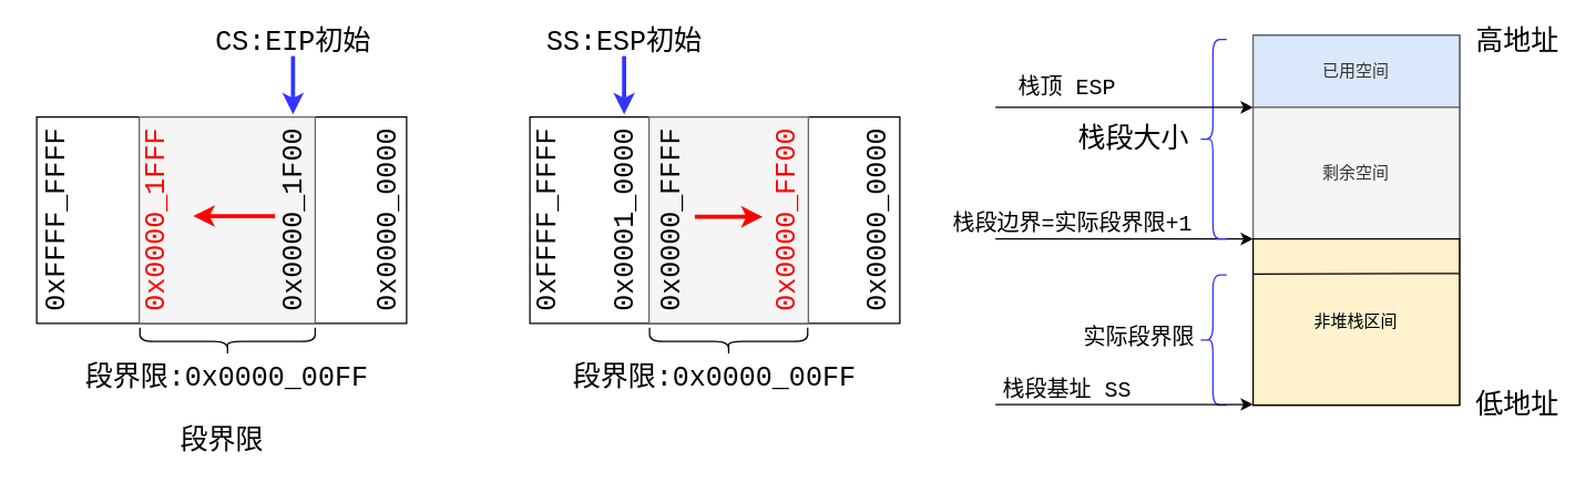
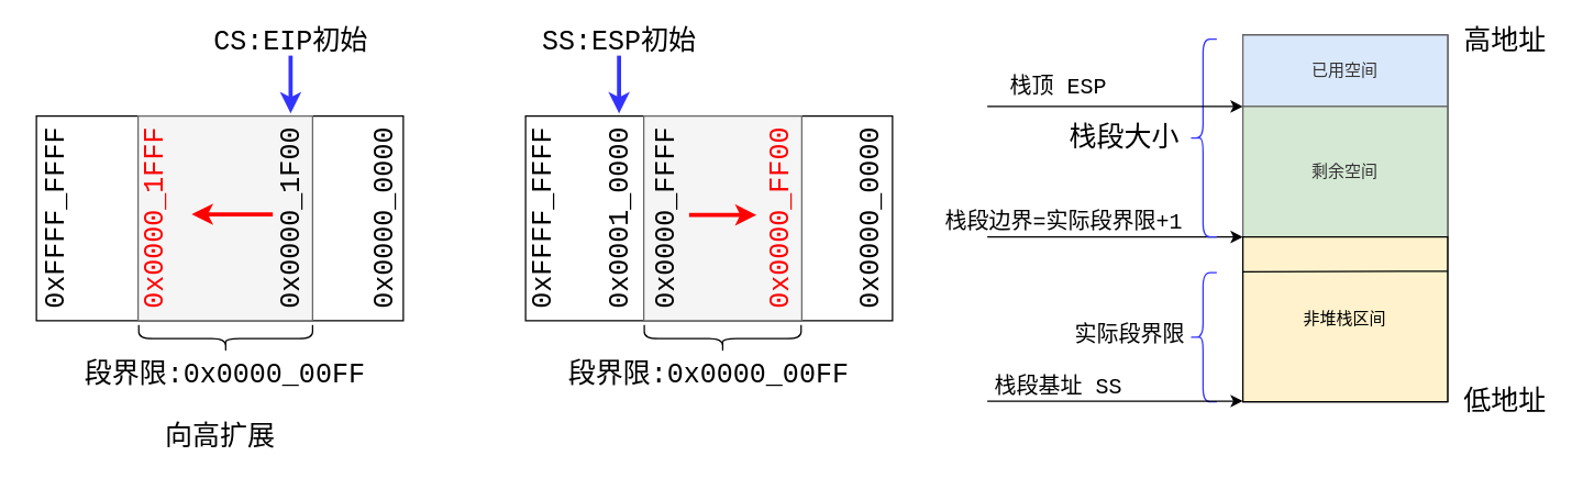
  <mxCell id="0" />
  <mxCell id="1" parent="0" />
  <mxCell id="2" value="" style="rounded=0;whiteSpace=wrap;html=1;" parent="1" vertex="1"><mxGeometry x="26" y="84" width="267" height="149" as="geometry" /></mxCell>
  <mxCell id="3" value="" style="rounded=0;whiteSpace=wrap;html=1;fillColor=#f5f5f5;strokeColor=#666666;fontColor=#333333;" parent="1" vertex="1"><mxGeometry x="100" y="84" width="127" height="149" as="geometry" /></mxCell>
  <mxCell id="4" value="&lt;font style=&quot;font-size: 20px&quot; face=&quot;Courier New&quot;&gt;0x0000_0000&lt;/font&gt;" style="text;html=1;strokeColor=none;fillColor=none;align=center;verticalAlign=middle;whiteSpace=wrap;rounded=0;rotation=-90;" parent="1" vertex="1"><mxGeometry x="259" y="148.5" width="40" height="20" as="geometry" /></mxCell>
  <mxCell id="5" value="&lt;font style=&quot;font-size: 20px&quot; face=&quot;Courier New&quot;&gt;0xFFFF_FFFF&lt;/font&gt;" style="text;html=1;strokeColor=none;fillColor=none;align=center;verticalAlign=middle;whiteSpace=wrap;rounded=0;rotation=-90;" parent="1" vertex="1"><mxGeometry x="20" y="148.5" width="40" height="20" as="geometry" /></mxCell>
  <mxCell id="6" value="" style="rounded=0;whiteSpace=wrap;html=1;" parent="1" vertex="1"><mxGeometry x="382" y="84" width="267" height="149" as="geometry" /></mxCell>
  <mxCell id="7" value="" style="rounded=0;whiteSpace=wrap;html=1;fillColor=#f5f5f5;strokeColor=#666666;fontColor=#333333;" parent="1" vertex="1"><mxGeometry x="468" y="84" width="115" height="149" as="geometry" /></mxCell>
  <mxCell id="8" value="&lt;font style=&quot;font-size: 20px&quot; face=&quot;Courier New&quot;&gt;0x0000_0000&lt;/font&gt;" style="text;html=1;strokeColor=none;fillColor=none;align=center;verticalAlign=middle;whiteSpace=wrap;rounded=0;rotation=-90;" parent="1" vertex="1"><mxGeometry x="613" y="148.5" width="40" height="20" as="geometry" /></mxCell>
  <mxCell id="9" value="&lt;font style=&quot;font-size: 20px&quot; face=&quot;Courier New&quot;&gt;0xFFFF_FFFF&lt;/font&gt;" style="text;html=1;strokeColor=none;fillColor=none;align=center;verticalAlign=middle;whiteSpace=wrap;rounded=0;rotation=-90;" parent="1" vertex="1"><mxGeometry x="374" y="148.5" width="40" height="20" as="geometry" /></mxCell>
  <mxCell id="10" value="&lt;font style=&quot;font-size: 20px&quot; face=&quot;Courier New&quot;&gt;0x0000_1F00&lt;/font&gt;" style="text;html=1;strokeColor=none;fillColor=none;align=center;verticalAlign=middle;whiteSpace=wrap;rounded=0;rotation=-90;" parent="1" vertex="1"><mxGeometry x="191" y="148.5" width="40" height="20" as="geometry" /></mxCell>
  <mxCell id="11" value="&lt;font style=&quot;font-size: 20px&quot; face=&quot;Courier New&quot;&gt;0x0000_FFFF&lt;/font&gt;" style="text;html=1;strokeColor=none;fillColor=none;align=center;verticalAlign=middle;whiteSpace=wrap;rounded=0;rotation=-90;" parent="1" vertex="1"><mxGeometry x="464" y="148.5" width="40" height="20" as="geometry" /></mxCell>
  <mxCell id="12" value="" style="endArrow=classic;html=1;strokeWidth=3;strokeColor=#FF0000;" parent="1" edge="1"><mxGeometry width="50" height="50" relative="1" as="geometry"><mxPoint x="501" y="156" as="sourcePoint" /><mxPoint x="550" y="156" as="targetPoint" /></mxGeometry></mxCell>
  <mxCell id="13" value="" style="endArrow=classic;html=1;strokeWidth=3;strokeColor=#FF0000;" parent="1" edge="1"><mxGeometry width="50" height="50" relative="1" as="geometry"><mxPoint x="198" y="155.5" as="sourcePoint" /><mxPoint x="139" y="155.5" as="targetPoint" /></mxGeometry></mxCell>
  <mxCell id="14" value="" style="shape=curlyBracket;whiteSpace=wrap;html=1;rounded=1;rotation=-90;" parent="1" vertex="1"><mxGeometry x="153.75" y="182.75" width="20" height="126.5" as="geometry" /></mxCell>
  <mxCell id="15" value="&lt;font style=&quot;font-size: 20px&quot; face=&quot;Courier New&quot;&gt;段界限:0x0000_00FF&lt;/font&gt;" style="text;html=1;strokeColor=none;fillColor=none;align=center;verticalAlign=middle;whiteSpace=wrap;rounded=0;rotation=0;" parent="1" vertex="1"><mxGeometry x="46.25" y="262" width="235" height="20" as="geometry" /></mxCell>
  <mxCell id="16" value="&lt;font style=&quot;font-size: 20px&quot; face=&quot;Courier New&quot; color=&quot;#ff0000&quot;&gt;0x0000_1FFF&lt;/font&gt;" style="text;html=1;strokeColor=none;fillColor=none;align=center;verticalAlign=middle;whiteSpace=wrap;rounded=0;rotation=-90;" parent="1" vertex="1"><mxGeometry x="92" y="148.5" width="40" height="20" as="geometry" /></mxCell>
  <mxCell id="17" value="&lt;font style=&quot;font-size: 20px&quot; face=&quot;Courier New&quot;&gt;段界限:0x0000_00FF&lt;/font&gt;" style="text;html=1;strokeColor=none;fillColor=none;align=center;verticalAlign=middle;whiteSpace=wrap;rounded=0;rotation=0;" parent="1" vertex="1"><mxGeometry x="398" y="262" width="235" height="20" as="geometry" /></mxCell>
  <mxCell id="18" value="" style="shape=curlyBracket;whiteSpace=wrap;html=1;rounded=1;rotation=-90;" parent="1" vertex="1"><mxGeometry x="515.44" y="188.94" width="20" height="114.13" as="geometry" /></mxCell>
  <mxCell id="19" value="&lt;font style=&quot;font-size: 20px&quot; face=&quot;Courier New&quot; color=&quot;#ff0000&quot;&gt;0x0000_FF00&lt;/font&gt;" style="text;html=1;strokeColor=none;fillColor=none;align=center;verticalAlign=middle;whiteSpace=wrap;rounded=0;rotation=-90;" parent="1" vertex="1"><mxGeometry x="547" y="148.5" width="40" height="20" as="geometry" /></mxCell>
  <mxCell id="20" value="&lt;font style=&quot;font-size: 20px&quot; face=&quot;Courier New&quot;&gt;0x0001_0000&lt;/font&gt;" style="text;html=1;strokeColor=none;fillColor=none;align=center;verticalAlign=middle;whiteSpace=wrap;rounded=0;rotation=-90;" parent="1" vertex="1"><mxGeometry x="430" y="148.5" width="40" height="20" as="geometry" /></mxCell>
- <mxCell id="21" value="&lt;font style=&quot;font-size: 20px&quot;&gt;段界限&lt;/font&gt;" style="text;html=1;strokeColor=none;fillColor=none;align=center;verticalAlign=middle;whiteSpace=wrap;rounded=0;" parent="1" vertex="1"><mxGeometry x="110.5" y="306" width="98" height="20" as="geometry" /></mxCell>
+ <mxCell id="21" value="&lt;font style=&quot;font-size: 20px&quot;&gt;向高扩展&lt;/font&gt;" style="text;html=1;strokeColor=none;fillColor=none;align=center;verticalAlign=middle;whiteSpace=wrap;rounded=0;" parent="1" vertex="1"><mxGeometry x="110.5" y="306" width="98" height="20" as="geometry" /></mxCell>
  <mxCell id="22" style="edgeStyle=orthogonalEdgeStyle;rounded=0;orthogonalLoop=1;jettySize=auto;html=1;entryX=0.874;entryY=-0.013;entryDx=0;entryDy=0;entryPerimeter=0;strokeWidth=3;strokeColor=#3333FF;" parent="1" source="23" target="3" edge="1"><mxGeometry relative="1" as="geometry" /></mxCell>
  <mxCell id="23" value="&lt;font style=&quot;font-size: 20px&quot; face=&quot;Courier New&quot;&gt;CS:EIP初始&lt;/font&gt;" style="text;html=1;strokeColor=none;fillColor=none;align=center;verticalAlign=middle;whiteSpace=wrap;rounded=0;rotation=0;" parent="1" vertex="1"><mxGeometry x="139.5" y="20" width="143" height="20" as="geometry" /></mxCell>
  <mxCell id="24" style="edgeStyle=orthogonalEdgeStyle;rounded=0;orthogonalLoop=1;jettySize=auto;html=1;entryX=0.874;entryY=-0.013;entryDx=0;entryDy=0;entryPerimeter=0;strokeWidth=3;strokeColor=#3333FF;" parent="1" source="25" edge="1"><mxGeometry relative="1" as="geometry"><mxPoint x="449.998" y="82.063" as="targetPoint" /></mxGeometry></mxCell>
  <mxCell id="25" value="&lt;font style=&quot;font-size: 20px&quot; face=&quot;Courier New&quot;&gt;SS:ESP初始&lt;/font&gt;" style="text;html=1;strokeColor=none;fillColor=none;align=center;verticalAlign=middle;whiteSpace=wrap;rounded=0;rotation=0;" parent="1" vertex="1"><mxGeometry x="383.5" y="20" width="133" height="20" as="geometry" /></mxCell>
  <mxCell id="26" value="" style="rounded=0;whiteSpace=wrap;html=1;rotation=90;" vertex="1" parent="1"><mxGeometry x="845" y="84" width="267" height="149" as="geometry" /></mxCell>
  <mxCell id="27" value="&lt;font style=&quot;font-size: 20px&quot; face=&quot;Courier New&quot;&gt;低地址&lt;br&gt;&lt;/font&gt;" style="text;html=1;strokeColor=none;fillColor=none;align=center;verticalAlign=middle;whiteSpace=wrap;rounded=0;rotation=0;" vertex="1" parent="1"><mxGeometry x="1060" y="282" width="70" height="20" as="geometry" /></mxCell>
  <mxCell id="28" value="已用空间" style="rounded=0;whiteSpace=wrap;html=1;fillColor=#dae8fc;strokeColor=#666666;fontColor=#333333;rotation=0;" vertex="1" parent="1"><mxGeometry x="904" y="25" width="149" height="52" as="geometry" /></mxCell>
- <mxCell id="29" value="剩余空间" style="rounded=0;whiteSpace=wrap;html=1;fillColor=#f5f5f5;strokeColor=#666666;fontColor=#333333;rotation=0;" vertex="1" parent="1"><mxGeometry x="904" y="77" width="149" height="95" as="geometry" /></mxCell>
+ <mxCell id="29" value="剩余空间" style="rounded=0;whiteSpace=wrap;html=1;fillColor=#d5e8d4;strokeColor=#666666;fontColor=#333333;rotation=0;" vertex="1" parent="1"><mxGeometry x="904" y="77" width="149" height="95" as="geometry" /></mxCell>
  <mxCell id="30" value="非堆栈区间" style="rounded=0;whiteSpace=wrap;html=1;rotation=0;fillColor=#fff2cc;" vertex="1" parent="1"><mxGeometry x="904" y="172" width="149" height="120" as="geometry" /></mxCell>
  <mxCell id="31" value="&lt;font style=&quot;font-size: 20px&quot; face=&quot;Courier New&quot;&gt;栈段大小&lt;br&gt;&lt;/font&gt;" style="text;html=1;strokeColor=none;fillColor=none;align=center;verticalAlign=middle;whiteSpace=wrap;rounded=0;rotation=0;" vertex="1" parent="1"><mxGeometry x="773" y="90" width="90" height="20" as="geometry" /></mxCell>
  <mxCell id="32" value="&lt;font style=&quot;font-size: 20px&quot; face=&quot;Courier New&quot;&gt;高地址&lt;br&gt;&lt;/font&gt;" style="text;html=1;strokeColor=none;fillColor=none;align=center;verticalAlign=middle;whiteSpace=wrap;rounded=0;rotation=0;" vertex="1" parent="1"><mxGeometry x="1060" y="20" width="70" height="20" as="geometry" /></mxCell>
  <mxCell id="33" value="" style="endArrow=classic;html=1;entryX=0;entryY=0;entryDx=0;entryDy=0;" edge="1" parent="1" target="30"><mxGeometry width="50" height="50" relative="1" as="geometry"><mxPoint x="718" y="172" as="sourcePoint" /><mxPoint x="689" y="198" as="targetPoint" /></mxGeometry></mxCell>
  <mxCell id="34" value="&lt;font face=&quot;Courier New&quot;&gt;&lt;font style=&quot;font-size: 16px&quot;&gt;栈段边界=实际段界限+1&lt;/font&gt;&lt;br&gt;&lt;/font&gt;" style="text;html=1;strokeColor=none;fillColor=none;align=center;verticalAlign=middle;whiteSpace=wrap;rounded=0;rotation=0;" vertex="1" parent="1"><mxGeometry x="683" y="152" width="182" height="20" as="geometry" /></mxCell>
  <mxCell id="35" value="" style="endArrow=none;html=1;exitX=0;exitY=0.211;exitDx=0;exitDy=0;exitPerimeter=0;" edge="1" parent="1" source="30"><mxGeometry width="50" height="50" relative="1" as="geometry"><mxPoint x="878" y="204" as="sourcePoint" /><mxPoint x="1053" y="197" as="targetPoint" /></mxGeometry></mxCell>
  <mxCell id="36" value="&lt;font face=&quot;Courier New&quot;&gt;&lt;font style=&quot;font-size: 16px&quot;&gt;实际段界限&lt;/font&gt;&lt;br&gt;&lt;/font&gt;" style="text;html=1;strokeColor=none;fillColor=none;align=center;verticalAlign=middle;whiteSpace=wrap;rounded=0;rotation=0;" vertex="1" parent="1"><mxGeometry x="775" y="235" width="94" height="20" as="geometry" /></mxCell>
  <mxCell id="37" value="" style="shape=curlyBracket;whiteSpace=wrap;html=1;rounded=1;strokeColor=#3333FF;" vertex="1" parent="1"><mxGeometry x="865" y="28" width="20" height="144" as="geometry" /></mxCell>
  <mxCell id="38" value="" style="shape=curlyBracket;whiteSpace=wrap;html=1;rounded=1;strokeColor=#3333FF;" vertex="1" parent="1"><mxGeometry x="865" y="198" width="20" height="94" as="geometry" /></mxCell>
  <mxCell id="39" value="" style="endArrow=classic;html=1;entryX=0;entryY=0;entryDx=0;entryDy=0;" edge="1" parent="1"><mxGeometry width="50" height="50" relative="1" as="geometry"><mxPoint x="718" y="291.52" as="sourcePoint" /><mxPoint x="904" y="291.52" as="targetPoint" /></mxGeometry></mxCell>
  <mxCell id="40" value="&lt;font face=&quot;Courier New&quot;&gt;&lt;font style=&quot;font-size: 16px&quot;&gt;栈段基址 SS&lt;/font&gt;&lt;br&gt;&lt;/font&gt;" style="text;html=1;strokeColor=none;fillColor=none;align=center;verticalAlign=middle;whiteSpace=wrap;rounded=0;rotation=0;" vertex="1" parent="1"><mxGeometry x="721" y="272" width="98" height="20" as="geometry" /></mxCell>
  <mxCell id="41" value="" style="endArrow=classic;html=1;entryX=0;entryY=0;entryDx=0;entryDy=0;" edge="1" parent="1"><mxGeometry width="50" height="50" relative="1" as="geometry"><mxPoint x="718" y="77" as="sourcePoint" /><mxPoint x="904" y="77" as="targetPoint" /></mxGeometry></mxCell>
  <mxCell id="42" value="&lt;font face=&quot;Courier New&quot;&gt;&lt;font style=&quot;font-size: 16px&quot;&gt;栈顶 ESP&lt;/font&gt;&lt;br&gt;&lt;/font&gt;" style="text;html=1;strokeColor=none;fillColor=none;align=center;verticalAlign=middle;whiteSpace=wrap;rounded=0;rotation=0;" vertex="1" parent="1"><mxGeometry x="721" y="54" width="98" height="20" as="geometry" /></mxCell>
